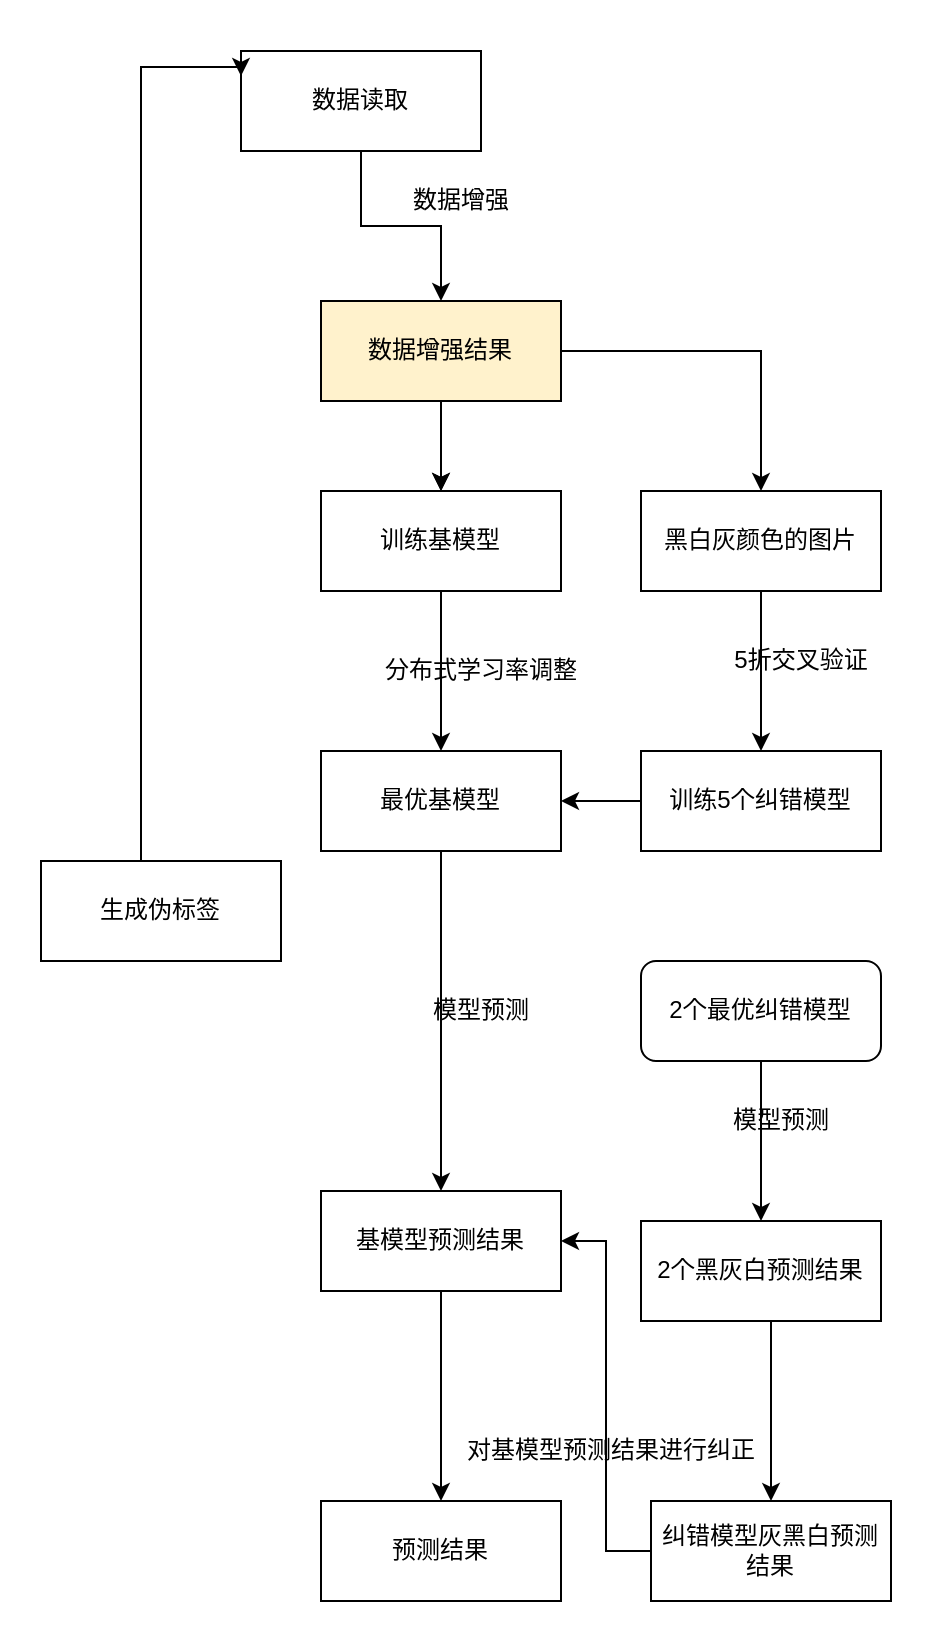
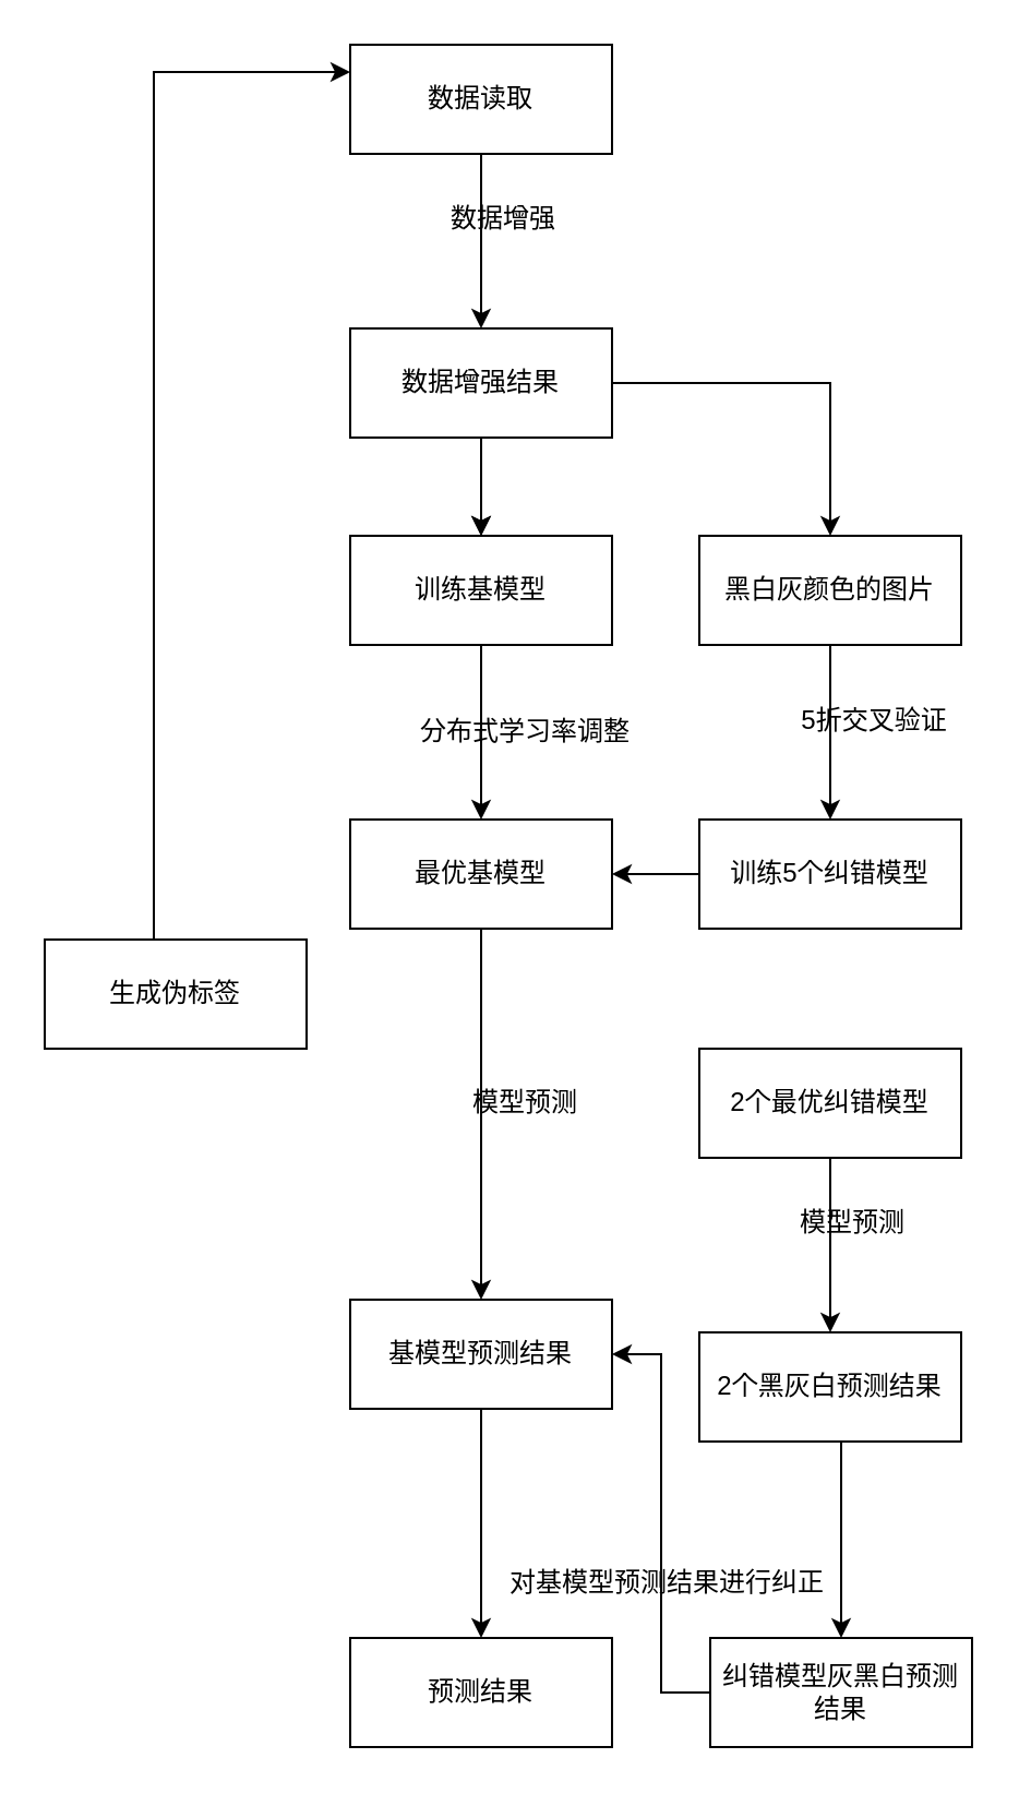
  <mxCell id="0" />
  <mxCell id="1" parent="0" />
  <mxCell id="2" value="" style="edgeStyle=orthogonalEdgeStyle;rounded=0;orthogonalLoop=1;jettySize=auto;html=1;" edge="1" parent="1" source="3" target="7"><mxGeometry relative="1" as="geometry" /></mxCell>
- <mxCell id="3" value="数据读取" style="rounded=0;whiteSpace=wrap;html=1;" vertex="1" parent="1"><mxGeometry x="120" y="25" width="120" height="50" as="geometry" /></mxCell>
+ <mxCell id="3" value="数据读取" style="rounded=0;whiteSpace=wrap;html=1;" vertex="1" parent="1"><mxGeometry x="160" y="20" width="120" height="50" as="geometry" /></mxCell>
  <mxCell id="4" value="" style="edgeStyle=orthogonalEdgeStyle;rounded=0;orthogonalLoop=1;jettySize=auto;html=1;" edge="1" parent="1" source="7" target="9"><mxGeometry relative="1" as="geometry" /></mxCell>
  <mxCell id="5" value="" style="edgeStyle=orthogonalEdgeStyle;rounded=0;orthogonalLoop=1;jettySize=auto;html=1;" edge="1" parent="1" source="7" target="9"><mxGeometry relative="1" as="geometry" /></mxCell>
  <mxCell id="6" style="edgeStyle=orthogonalEdgeStyle;rounded=0;orthogonalLoop=1;jettySize=auto;html=1;" edge="1" parent="1" source="7" target="14"><mxGeometry relative="1" as="geometry" /></mxCell>
- <mxCell id="7" value="数据增强结果" style="rounded=0;whiteSpace=wrap;html=1;fillColor=#fff2cc;" vertex="1" parent="1"><mxGeometry x="160" y="150" width="120" height="50" as="geometry" /></mxCell>
+ <mxCell id="7" value="数据增强结果" style="rounded=0;whiteSpace=wrap;html=1;" vertex="1" parent="1"><mxGeometry x="160" y="150" width="120" height="50" as="geometry" /></mxCell>
  <mxCell id="8" value="" style="edgeStyle=orthogonalEdgeStyle;rounded=0;orthogonalLoop=1;jettySize=auto;html=1;" edge="1" parent="1" source="9" target="11"><mxGeometry relative="1" as="geometry" /></mxCell>
  <mxCell id="9" value="训练基模型" style="rounded=0;whiteSpace=wrap;html=1;" vertex="1" parent="1"><mxGeometry x="160" y="245" width="120" height="50" as="geometry" /></mxCell>
  <mxCell id="10" value="" style="edgeStyle=orthogonalEdgeStyle;rounded=0;orthogonalLoop=1;jettySize=auto;html=1;" edge="1" parent="1" source="11" target="21"><mxGeometry relative="1" as="geometry" /></mxCell>
  <mxCell id="11" value="最优基模型" style="rounded=0;whiteSpace=wrap;html=1;" vertex="1" parent="1"><mxGeometry x="160" y="375" width="120" height="50" as="geometry" /></mxCell>
  <mxCell id="12" value="分布式学习率调整" style="text;html=1;align=center;verticalAlign=middle;resizable=0;points=[];autosize=1;strokeColor=none;fillColor=none;" vertex="1" parent="1"><mxGeometry x="180" y="320" width="120" height="30" as="geometry" /></mxCell>
  <mxCell id="13" value="" style="edgeStyle=orthogonalEdgeStyle;rounded=0;orthogonalLoop=1;jettySize=auto;html=1;" edge="1" parent="1" source="14" target="16"><mxGeometry relative="1" as="geometry" /></mxCell>
  <mxCell id="14" value="黑白灰颜色的图片" style="rounded=0;whiteSpace=wrap;html=1;" vertex="1" parent="1"><mxGeometry x="320" y="245" width="120" height="50" as="geometry" /></mxCell>
  <mxCell id="15" value="" style="edgeStyle=orthogonalEdgeStyle;rounded=0;orthogonalLoop=1;jettySize=auto;html=1;" edge="1" parent="1" source="16" target="11"><mxGeometry relative="1" as="geometry" /></mxCell>
  <mxCell id="16" value="训练5个纠错模型" style="rounded=0;whiteSpace=wrap;html=1;" vertex="1" parent="1"><mxGeometry x="320" y="375" width="120" height="50" as="geometry" /></mxCell>
  <mxCell id="17" value="5折交叉验证" style="text;html=1;align=center;verticalAlign=middle;resizable=0;points=[];autosize=1;strokeColor=none;fillColor=none;" vertex="1" parent="1"><mxGeometry x="355" y="315" width="90" height="30" as="geometry" /></mxCell>
  <mxCell id="18" value="" style="edgeStyle=orthogonalEdgeStyle;rounded=0;orthogonalLoop=1;jettySize=auto;html=1;" edge="1" parent="1" source="19" target="23"><mxGeometry relative="1" as="geometry" /></mxCell>
- <mxCell id="19" value="2个最优纠错模型" style="whiteSpace=wrap;html=1;rounded=1;" vertex="1" parent="1"><mxGeometry x="320" y="480" width="120" height="50" as="geometry" /></mxCell>
+ <mxCell id="19" value="2个最优纠错模型" style="rounded=0;whiteSpace=wrap;html=1;" vertex="1" parent="1"><mxGeometry x="320" y="480" width="120" height="50" as="geometry" /></mxCell>
  <mxCell id="20" value="" style="edgeStyle=orthogonalEdgeStyle;rounded=0;orthogonalLoop=1;jettySize=auto;html=1;" edge="1" parent="1" source="21" target="29"><mxGeometry relative="1" as="geometry" /></mxCell>
  <mxCell id="21" value="基模型预测结果" style="rounded=0;whiteSpace=wrap;html=1;" vertex="1" parent="1"><mxGeometry x="160" y="595" width="120" height="50" as="geometry" /></mxCell>
  <mxCell id="22" value="" style="edgeStyle=orthogonalEdgeStyle;rounded=0;orthogonalLoop=1;jettySize=auto;html=1;" edge="1" parent="1" source="23" target="25"><mxGeometry relative="1" as="geometry"><Array as="points"><mxPoint x="385" y="680" /><mxPoint x="385" y="680" /></Array></mxGeometry></mxCell>
  <mxCell id="23" value="2个黑灰白预测结果" style="rounded=0;whiteSpace=wrap;html=1;" vertex="1" parent="1"><mxGeometry x="320" y="610" width="120" height="50" as="geometry" /></mxCell>
  <mxCell id="24" style="edgeStyle=orthogonalEdgeStyle;rounded=0;orthogonalLoop=1;jettySize=auto;html=1;entryX=1;entryY=0.5;entryDx=0;entryDy=0;" edge="1" parent="1" source="25" target="21"><mxGeometry relative="1" as="geometry" /></mxCell>
  <mxCell id="25" value="纠错模型灰黑白预测结果" style="rounded=0;whiteSpace=wrap;html=1;" vertex="1" parent="1"><mxGeometry x="325" y="750" width="120" height="50" as="geometry" /></mxCell>
  <mxCell id="26" value="模型预测" style="text;html=1;align=center;verticalAlign=middle;resizable=0;points=[];autosize=1;strokeColor=none;fillColor=none;" vertex="1" parent="1"><mxGeometry x="355" y="545" width="70" height="30" as="geometry" /></mxCell>
  <mxCell id="27" value="数据增强" style="text;html=1;align=center;verticalAlign=middle;resizable=0;points=[];autosize=1;strokeColor=none;fillColor=none;" vertex="1" parent="1"><mxGeometry x="195" y="85" width="70" height="30" as="geometry" /></mxCell>
  <mxCell id="28" value="对基模型预测结果进行纠正" style="text;html=1;align=center;verticalAlign=middle;resizable=0;points=[];autosize=1;strokeColor=none;fillColor=none;" vertex="1" parent="1"><mxGeometry x="220" y="710" width="170" height="30" as="geometry" /></mxCell>
  <mxCell id="29" value="预测结果" style="rounded=0;whiteSpace=wrap;html=1;" vertex="1" parent="1"><mxGeometry x="160" y="750" width="120" height="50" as="geometry" /></mxCell>
  <mxCell id="30" style="edgeStyle=orthogonalEdgeStyle;rounded=0;orthogonalLoop=1;jettySize=auto;html=1;entryX=0;entryY=0.25;entryDx=0;entryDy=0;" edge="1" parent="1" source="31" target="3"><mxGeometry relative="1" as="geometry"><Array as="points"><mxPoint x="70" y="33" /></Array></mxGeometry></mxCell>
  <mxCell id="31" value="生成伪标签" style="rounded=0;whiteSpace=wrap;html=1;" vertex="1" parent="1"><mxGeometry x="20" y="430" width="120" height="50" as="geometry" /></mxCell>
  <mxCell id="32" value="模型预测" style="text;html=1;align=center;verticalAlign=middle;resizable=0;points=[];autosize=1;strokeColor=none;fillColor=none;" vertex="1" parent="1"><mxGeometry x="205" y="490" width="70" height="30" as="geometry" /></mxCell>
